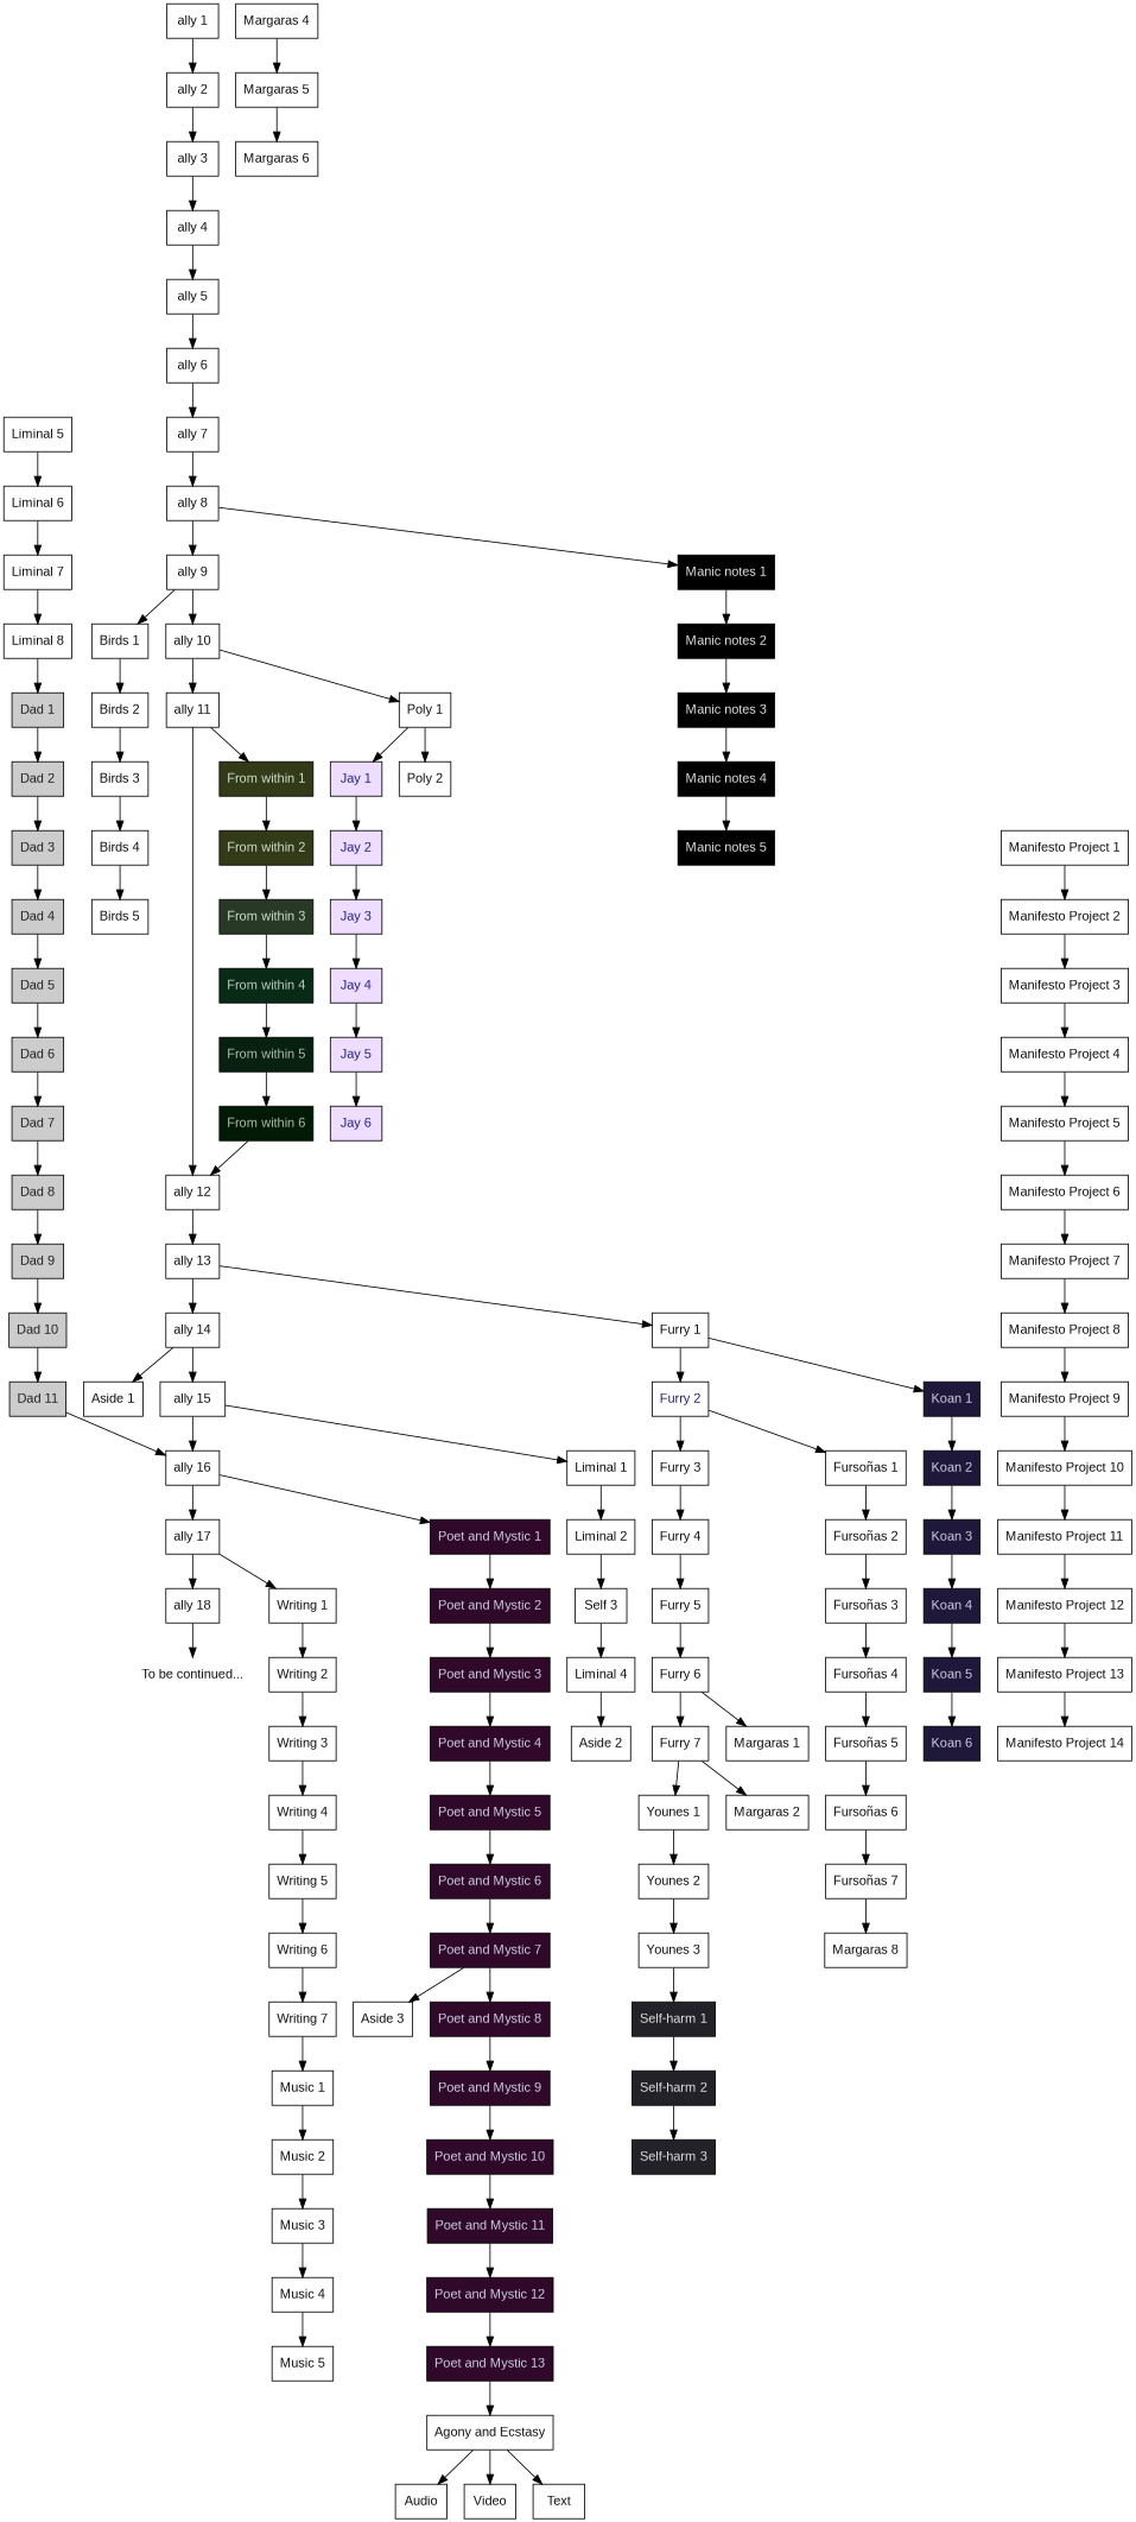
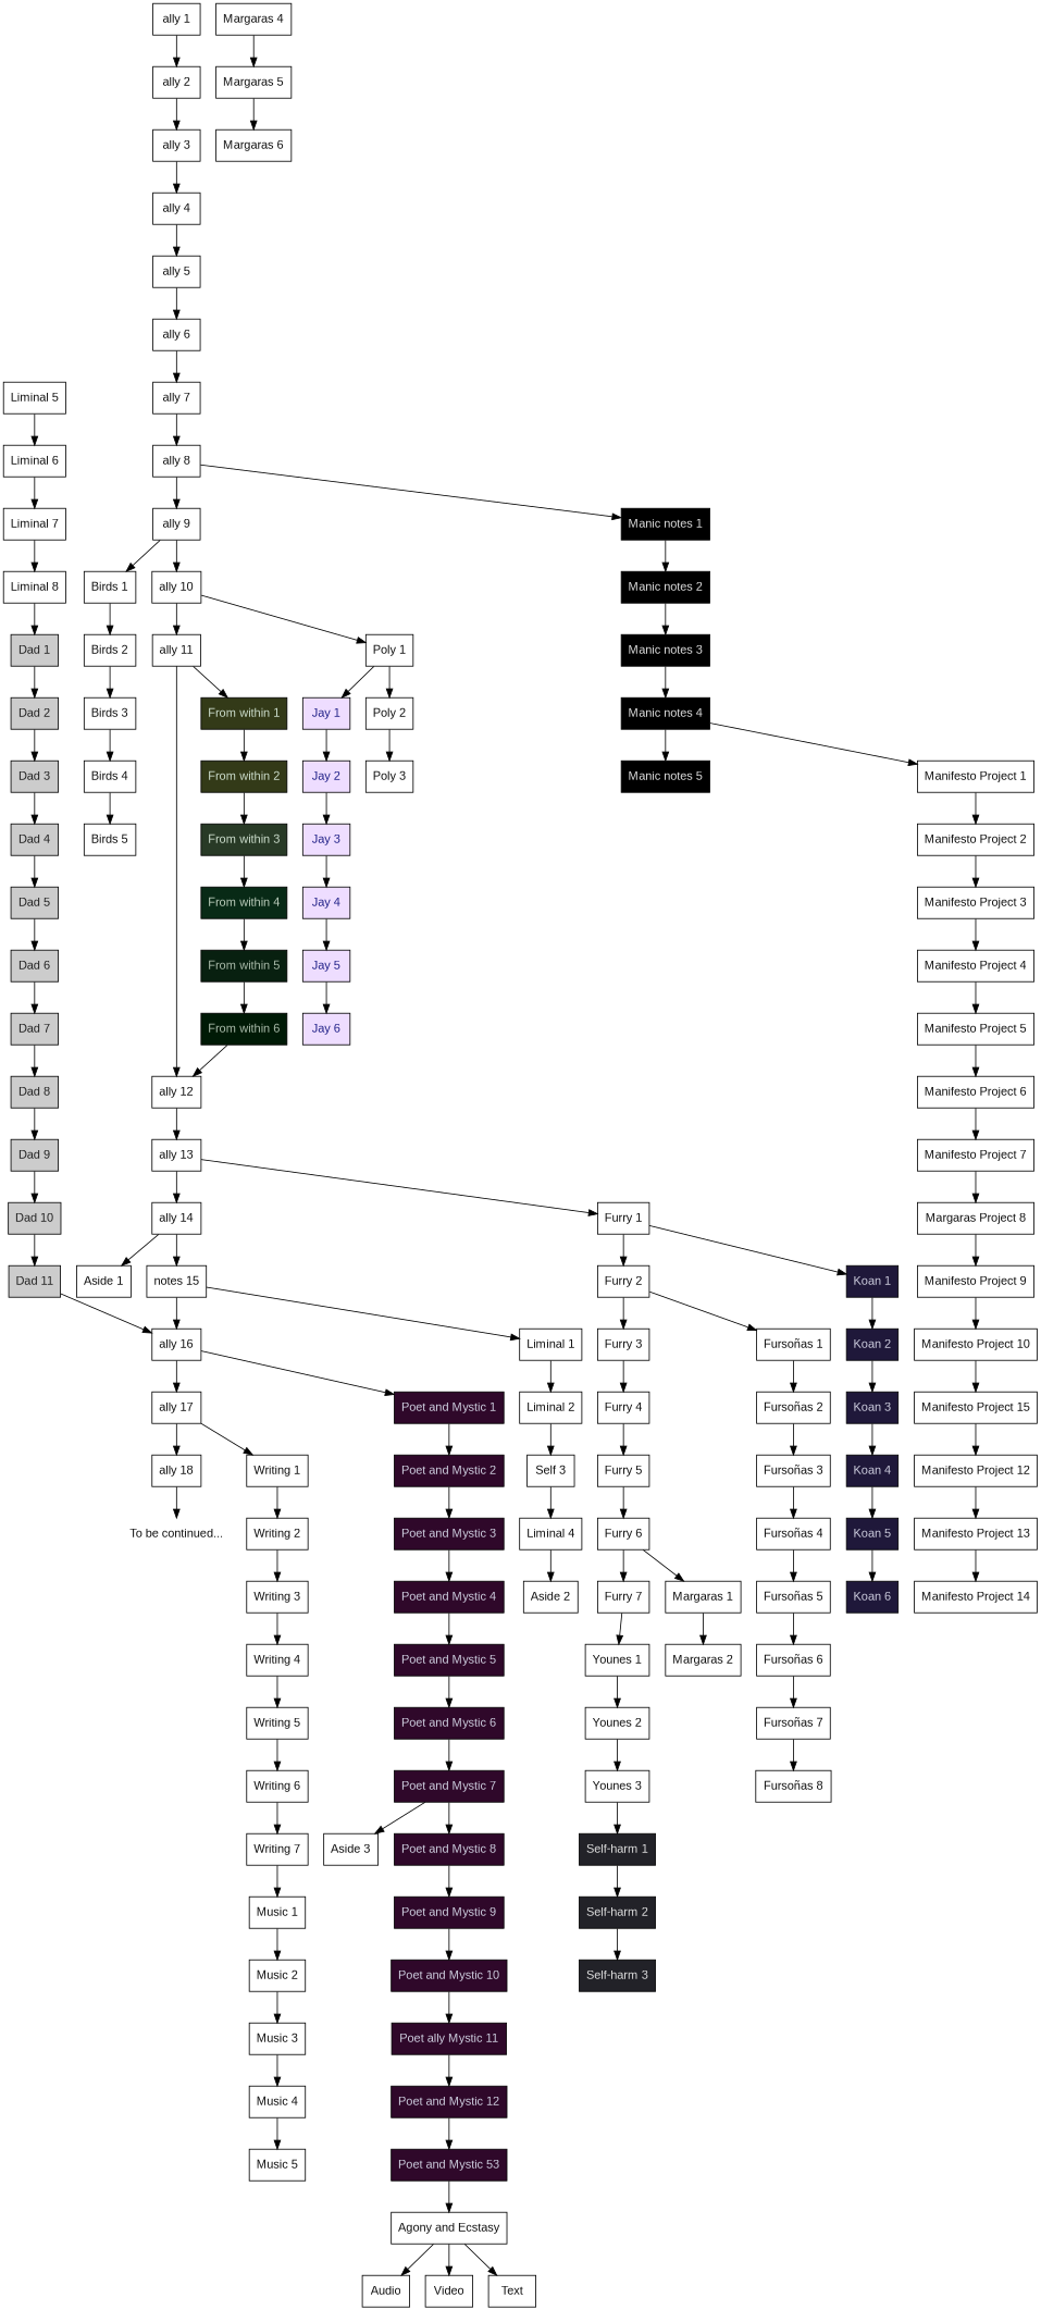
  digraph {
    fontname="Liberation Sans"
    node [fontcolor="#111111" fontname="Liberation Sans" group=ally shape=box]
    edge [fontname="Liberation Sans"]
    "Aside 1" [group=aside]
    "Aside 2" [group=aside]
    "Aside 3" [group=aside]
    "Birds 1" [group=birds]
    "Birds 2" [group=birds]
    "Birds 3" [group=birds]
    "Birds 4" [group=birds]
    "Birds 5" [group=birds]
    "ally 1"
    "ally 2"
    "ally 3"
    "ally 4"
    "ally 5"
    "ally 6"
    "ally 7"
    "ally 8"
    "ally 9"
    "Manic notes 1" [fillcolor="#000000" fontcolor="#dddddd" group=mania style=filled]
    "ally 10"
    "Manic notes 2" [fillcolor="#000000" fontcolor="#dddddd" group=mania style=filled]
    "ally 11"
    "Poly 1" [fillcolor="#2f082a" group=poly]
    "ally 12"
    "From within 1" [fillcolor="#333a18" fontcolor="#ccddcc" group="from-within" style=filled]
    "Jay 1" [fillcolor="#eeddff" fontcolor="#222288" group=jay style=filled]
    "Poly 2" [fillcolor="#2f082a" group=poly]
    "ally 13"
    "From within 2" [fillcolor="#333a18" fontcolor="#ccddcc" group="from-within" style=filled]
    "ally 14"
    "Furry 1" [fillcolor="#333a18" group=furry]
-   "ally 15"
-   "Furry 2" [fillcolor="#333a18" fontcolor="#222288" group=furry]
+   "ally 15" [label="notes 15"]
+   "Furry 2" [fillcolor="#333a18" group=furry]
    "Koan 1" [fillcolor="#1f183a" fontcolor="#ccccdd" group=koan style=filled]
    "ally 16"
    "Liminal 1" [fillcolor="#1f183a" group=liminal]
    "ally 17"
    "Poet and Mystic 1" [fillcolor="#2f082a" fontcolor="#ccccdd" group=pnm style=filled]
    "Liminal 2" [fillcolor="#1f183a" group=liminal]
    "ally 18"
    "Writing 1" [fillcolor="#222228" group=writing]
    "Poet and Mystic 2" [fillcolor="#2f082a" fontcolor="#ccccdd" group=pnm style=filled]
    "To be continued..." [shape=none]
    "Writing 2" [fillcolor="#222228" group=writing]
    "Dad 1" [fillcolor="#cccccc" fontcolor="#222222" group=dad style=filled]
    "Dad 2" [fillcolor="#cccccc" fontcolor="#222222" group=dad style=filled]
    "Dad 3" [fillcolor="#cccccc" fontcolor="#222222" group=dad style=filled]
    "Dad 4" [fillcolor="#cccccc" fontcolor="#222222" group=dad style=filled]
    "Dad 5" [fillcolor="#cccccc" fontcolor="#222222" group=dad style=filled]
    "Dad 6" [fillcolor="#cccccc" fontcolor="#222222" group=dad style=filled]
    "Dad 7" [fillcolor="#cccccc" fontcolor="#222222" group=dad style=filled]
    "Dad 8" [fillcolor="#cccccc" fontcolor="#222222" group=dad style=filled]
    "Dad 9" [fillcolor="#cccccc" fontcolor="#222222" group=dad style=filled]
    "Dad 10" [fillcolor="#cccccc" fontcolor="#222222" group=dad style=filled]
    "Dad 11" [fillcolor="#cccccc" fontcolor="#222222" group=dad style=filled]
    "From within 3" [fillcolor="#283a26" fontcolor="#ccddcc" group="from-within" style=filled]
    "From within 4" [fillcolor="#082a16" fontcolor="#bbccbb" group="from-within" style=filled]
    "From within 5" [fillcolor="#082010" fontcolor="#aabbaa" group="from-within" style=filled]
    "From within 6" [fillcolor="#001a06" fontcolor="#aabbaa" group="from-within" style=filled]
    "Furry 3" [fillcolor="#333a18" group=furry]
    "Fursoñas 1" [fillcolor="#333a18" group=fursona]
    "Koan 2" [fillcolor="#1f183a" fontcolor="#ccccdd" group=koan style=filled]
    "Furry 4" [fillcolor="#333a18" group=furry]
    "Fursoñas 2" [fillcolor="#333a18" group=fursona]
    "Furry 5" [fillcolor="#333a18" group=furry]
    "Furry 6" [fillcolor="#333a18" group=furry]
    "Furry 7" [fillcolor="#333a18" group=furry]
    "Margaras 1" [fillcolor="#333a18" group=margaras]
    "Younes 1" [fillcolor="#333a18" group=younes]
    "Margaras 2" [fillcolor="#333a18" group=margaras]
    "Younes 2" [fillcolor="#333a18" group=younes]
    "Fursoñas 3" [fillcolor="#333a18" group=fursona]
    "Fursoñas 4" [fillcolor="#333a18" group=fursona]
    "Fursoñas 5" [fillcolor="#333a18" group=fursona]
    "Fursoñas 6" [fillcolor="#333a18" group=fursona]
    "Fursoñas 7" [fillcolor="#333a18" group=fursona]
-   "Fursoñas 8" [fillcolor="#333a18" group=fursona label="Margaras 8"]
+   "Fursoñas 8" [fillcolor="#333a18" group=fursona]
    "Margaras 4" [fillcolor="#333a18" group=margaras]
    "Margaras 5" [fillcolor="#333a18" group=margaras]
    "Margaras 6" [fillcolor="#333a18" group=margaras]
    "Younes 3" [fillcolor="#333a18" group=younes]
    "Self-harm 1" [fillcolor="#222228" fontcolor="#dddddd" group=sh style=filled]
    "Self-harm 2" [fillcolor="#222228" fontcolor="#dddddd" group=sh style=filled]
    "Jay 2" [fillcolor="#eeddff" fontcolor="#222288" group=jay style=filled]
    "Jay 3" [fillcolor="#eeddff" fontcolor="#222288" group=jay style=filled]
    "Jay 4" [fillcolor="#eeddff" fontcolor="#222288" group=jay style=filled]
    "Jay 5" [fillcolor="#eeddff" fontcolor="#222288" group=jay style=filled]
    "Jay 6" [fillcolor="#eeddff" fontcolor="#222288" group=jay style=filled]
    "Koan 3" [fillcolor="#1f183a" fontcolor="#ccccdd" group=koan style=filled]
    "Koan 4" [fillcolor="#1f183a" fontcolor="#ccccdd" group=koan style=filled]
    "Koan 5" [fillcolor="#1f183a" fontcolor="#ccccdd" group=koan style=filled]
    "Koan 6" [fillcolor="#1f183a" fontcolor="#ccccdd" group=koan style=filled]
    n92 [fillcolor="#1f183a" group=liminal label="Self 3"]
    "Liminal 4" [fillcolor="#1f183a" group=liminal]
    "Liminal 5" [fillcolor="#1f183a" group=liminal]
    "Liminal 6" [fillcolor="#1f183a" group=liminal]
    "Liminal 7" [fillcolor="#1f183a" group=liminal]
    "Liminal 8" [fillcolor="#1f183a" group=liminal]
    "Manic notes 3" [fillcolor="#000000" fontcolor="#dddddd" group=mania style=filled]
    "Manic notes 4" [fillcolor="#000000" fontcolor="#dddddd" group=mania style=filled]
    "Manic notes 5" [fillcolor="#000000" fontcolor="#dddddd" group=mania style=filled]
    "Manifesto Project 1" [fillcolor="#000000" group=mp]
    "Manifesto Project 2" [fillcolor="#000000" group=mp]
    "Manifesto Project 3" [fillcolor="#000000" group=mp]
    "Manifesto Project 4" [fillcolor="#000000" group=mp]
    "Manifesto Project 5" [fillcolor="#000000" group=mp]
    "Manifesto Project 6" [fillcolor="#000000" group=mp]
    "Manifesto Project 7" [fillcolor="#000000" group=mp]
-   "Manifesto Project 8" [fillcolor="#000000" group=mp]
+   "Manifesto Project 8" [fillcolor="#000000" group=mp label="Margaras Project 8"]
    "Manifesto Project 9" [fillcolor="#000000" group=mp]
    "Manifesto Project 10" [fillcolor="#000000" group=mp]
-   "Manifesto Project 11" [fillcolor="#000000" group=mp]
+   "Manifesto Project 11" [fillcolor="#000000" group=mp label="Manifesto Project 15"]
    "Manifesto Project 12" [fillcolor="#000000" group=mp]
    "Manifesto Project 13" [fillcolor="#000000" group=mp]
    "Manifesto Project 14" [fillcolor="#000000" group=mp]
    "Poet and Mystic 3" [fillcolor="#2f082a" fontcolor="#ccccdd" group=pnm style=filled]
    "Poet and Mystic 4" [fillcolor="#2f082a" fontcolor="#ccccdd" group=pnm style=filled]
    "Poet and Mystic 5" [fillcolor="#2f082a" fontcolor="#ccccdd" group=pnm style=filled]
    "Poet and Mystic 6" [fillcolor="#2f082a" fontcolor="#ccccdd" group=pnm style=filled]
    "Poet and Mystic 7" [fillcolor="#2f082a" fontcolor="#ccccdd" group=pnm style=filled]
    "Poet and Mystic 8" [fillcolor="#2f082a" fontcolor="#ccccdd" group=pnm style=filled]
    "Poet and Mystic 9" [fillcolor="#2f082a" fontcolor="#ccccdd" group=pnm style=filled]
    "Poet and Mystic 10" [fillcolor="#2f082a" fontcolor="#ccccdd" group=pnm style=filled]
-   "Poet and Mystic 11" [fillcolor="#2f082a" fontcolor="#ccccdd" group=pnm style=filled]
+   "Poet and Mystic 11" [fillcolor="#2f082a" fontcolor="#ccccdd" group=pnm style=filled label="Poet ally Mystic 11"]
    "Poet and Mystic 12" [fillcolor="#2f082a" fontcolor="#ccccdd" group=pnm style=filled]
-   "Poet and Mystic 13" [fillcolor="#2f082a" fontcolor="#ccccdd" group=pnm style=filled]
+   "Poet and Mystic 13" [fillcolor="#2f082a" fontcolor="#ccccdd" group=pnm style=filled label="Poet and Mystic 53"]
    "Agony and Ecstasy" [fillcolor="#2f082a" group=ane]
    Audio [fillcolor="#2f082a" group=ane]
    Video [fillcolor="#2f082a" group=ane]
    Text [fillcolor="#2f082a" group=ane]
+   "Poly 3" [fillcolor="#2f082a" group=poly]
    "Self-harm 3" [fillcolor="#222228" fontcolor="#dddddd" group=sh style=filled]
    "Writing 3" [fillcolor="#222228" group=writing]
    "Writing 4" [fillcolor="#222228" group=writing]
    "Writing 5" [fillcolor="#222228" group=writing]
    "Writing 6" [fillcolor="#222228" group=writing]
    "Writing 7" [fillcolor="#222228" group=writing]
    "Music 1" [fillcolor="#222228" group=music]
    "Music 2" [fillcolor="#222228" group=music]
    "Music 3" [fillcolor="#222228" group=music]
    "Music 4" [fillcolor="#222228" group=music]
    "Music 5" [fillcolor="#222228" group=music]
    "Birds 1" -> "Birds 2"
    "Birds 2" -> "Birds 3"
    "Birds 3" -> "Birds 4"
    "Birds 4" -> "Birds 5"
    "ally 1" -> "ally 2"
    "ally 2" -> "ally 3"
    "ally 3" -> "ally 4"
    "ally 4" -> "ally 5"
    "ally 5" -> "ally 6"
    "ally 6" -> "ally 7"
    "ally 7" -> "ally 8"
    "ally 8" -> "ally 9"
    "ally 8" -> "Manic notes 1"
    "ally 9" -> "Birds 1"
    "ally 9" -> "ally 10"
    "Manic notes 1" -> "Manic notes 2"
    "ally 10" -> "ally 11"
    "ally 10" -> "Poly 1"
    "Manic notes 2" -> "Manic notes 3"
    "ally 11" -> "ally 12"
    "ally 11" -> "From within 1"
    "Poly 1" -> "Jay 1"
    "Poly 1" -> "Poly 2"
    "ally 12" -> "ally 13"
    "From within 1" -> "From within 2"
    "Jay 1" -> "Jay 2"
+   "Poly 2" -> "Poly 3"
    "ally 13" -> "ally 14"
    "ally 13" -> "Furry 1"
    "From within 2" -> "From within 3"
    "ally 14" -> "Aside 1"
    "ally 14" -> "ally 15"
    "Furry 1" -> "Furry 2"
    "Furry 1" -> "Koan 1"
    "ally 15" -> "ally 16"
    "ally 15" -> "Liminal 1"
    "Furry 2" -> "Furry 3"
    "Furry 2" -> "Fursoñas 1"
    "Koan 1" -> "Koan 2"
    "ally 16" -> "ally 17"
    "ally 16" -> "Poet and Mystic 1"
    "Liminal 1" -> "Liminal 2"
    "ally 17" -> "ally 18"
    "ally 17" -> "Writing 1"
    "Poet and Mystic 1" -> "Poet and Mystic 2"
    "Liminal 2" -> n92
    "ally 18" -> "To be continued..."
    "Writing 1" -> "Writing 2"
    "Poet and Mystic 2" -> "Poet and Mystic 3"
    "Writing 2" -> "Writing 3"
    "Dad 1" -> "Dad 2"
    "Dad 2" -> "Dad 3"
    "Dad 3" -> "Dad 4"
    "Dad 4" -> "Dad 5"
    "Dad 5" -> "Dad 6"
    "Dad 6" -> "Dad 7"
    "Dad 7" -> "Dad 8"
    "Dad 8" -> "Dad 9"
    "Dad 9" -> "Dad 10"
    "Dad 10" -> "Dad 11"
    "Dad 11" -> "ally 16"
    "From within 3" -> "From within 4"
    "From within 4" -> "From within 5"
    "From within 5" -> "From within 6"
    "From within 6" -> "ally 12"
    "Furry 3" -> "Furry 4"
    "Fursoñas 1" -> "Fursoñas 2"
    "Koan 2" -> "Koan 3"
    "Furry 4" -> "Furry 5"
    "Fursoñas 2" -> "Fursoñas 3"
    "Furry 5" -> "Furry 6"
    "Furry 6" -> "Furry 7"
    "Furry 6" -> "Margaras 1"
    "Furry 7" -> "Younes 1"
-   "Furry 7" -> "Margaras 2"
+   "Margaras 1" -> "Margaras 2"
    "Younes 1" -> "Younes 2"
    "Younes 2" -> "Younes 3"
    "Fursoñas 3" -> "Fursoñas 4"
    "Fursoñas 4" -> "Fursoñas 5"
    "Fursoñas 5" -> "Fursoñas 6"
    "Fursoñas 6" -> "Fursoñas 7"
    "Fursoñas 7" -> "Fursoñas 8"
    "Margaras 4" -> "Margaras 5"
    "Margaras 5" -> "Margaras 6"
    "Younes 3" -> "Self-harm 1"
    "Self-harm 1" -> "Self-harm 2"
    "Self-harm 2" -> "Self-harm 3"
    "Jay 2" -> "Jay 3"
    "Jay 3" -> "Jay 4"
    "Jay 4" -> "Jay 5"
    "Jay 5" -> "Jay 6"
    "Koan 3" -> "Koan 4"
    "Koan 4" -> "Koan 5"
    "Koan 5" -> "Koan 6"
    n92 -> "Liminal 4"
    "Liminal 4" -> "Aside 2"
    "Liminal 5" -> "Liminal 6"
    "Liminal 6" -> "Liminal 7"
    "Liminal 7" -> "Liminal 8"
    "Liminal 8" -> "Dad 1"
    "Manic notes 3" -> "Manic notes 4"
    "Manic notes 4" -> "Manic notes 5"
+   "Manic notes 4" -> "Manifesto Project 1"
    "Manifesto Project 1" -> "Manifesto Project 2"
    "Manifesto Project 2" -> "Manifesto Project 3"
    "Manifesto Project 3" -> "Manifesto Project 4"
    "Manifesto Project 4" -> "Manifesto Project 5"
    "Manifesto Project 5" -> "Manifesto Project 6"
    "Manifesto Project 6" -> "Manifesto Project 7"
    "Manifesto Project 7" -> "Manifesto Project 8"
    "Manifesto Project 8" -> "Manifesto Project 9"
    "Manifesto Project 9" -> "Manifesto Project 10"
    "Manifesto Project 10" -> "Manifesto Project 11"
    "Manifesto Project 11" -> "Manifesto Project 12"
    "Manifesto Project 12" -> "Manifesto Project 13"
    "Manifesto Project 13" -> "Manifesto Project 14"
    "Poet and Mystic 3" -> "Poet and Mystic 4"
    "Poet and Mystic 4" -> "Poet and Mystic 5"
    "Poet and Mystic 5" -> "Poet and Mystic 6"
    "Poet and Mystic 6" -> "Poet and Mystic 7"
    "Poet and Mystic 7" -> "Aside 3"
    "Poet and Mystic 7" -> "Poet and Mystic 8"
    "Poet and Mystic 8" -> "Poet and Mystic 9"
    "Poet and Mystic 9" -> "Poet and Mystic 10"
    "Poet and Mystic 10" -> "Poet and Mystic 11"
    "Poet and Mystic 11" -> "Poet and Mystic 12"
    "Poet and Mystic 12" -> "Poet and Mystic 13"
    "Poet and Mystic 13" -> "Agony and Ecstasy"
    "Agony and Ecstasy" -> Audio
    "Agony and Ecstasy" -> Video
    "Agony and Ecstasy" -> Text
    "Writing 3" -> "Writing 4"
    "Writing 4" -> "Writing 5"
    "Writing 5" -> "Writing 6"
    "Writing 6" -> "Writing 7"
    "Writing 7" -> "Music 1"
    "Music 1" -> "Music 2"
    "Music 2" -> "Music 3"
    "Music 3" -> "Music 4"
    "Music 4" -> "Music 5"
  }
